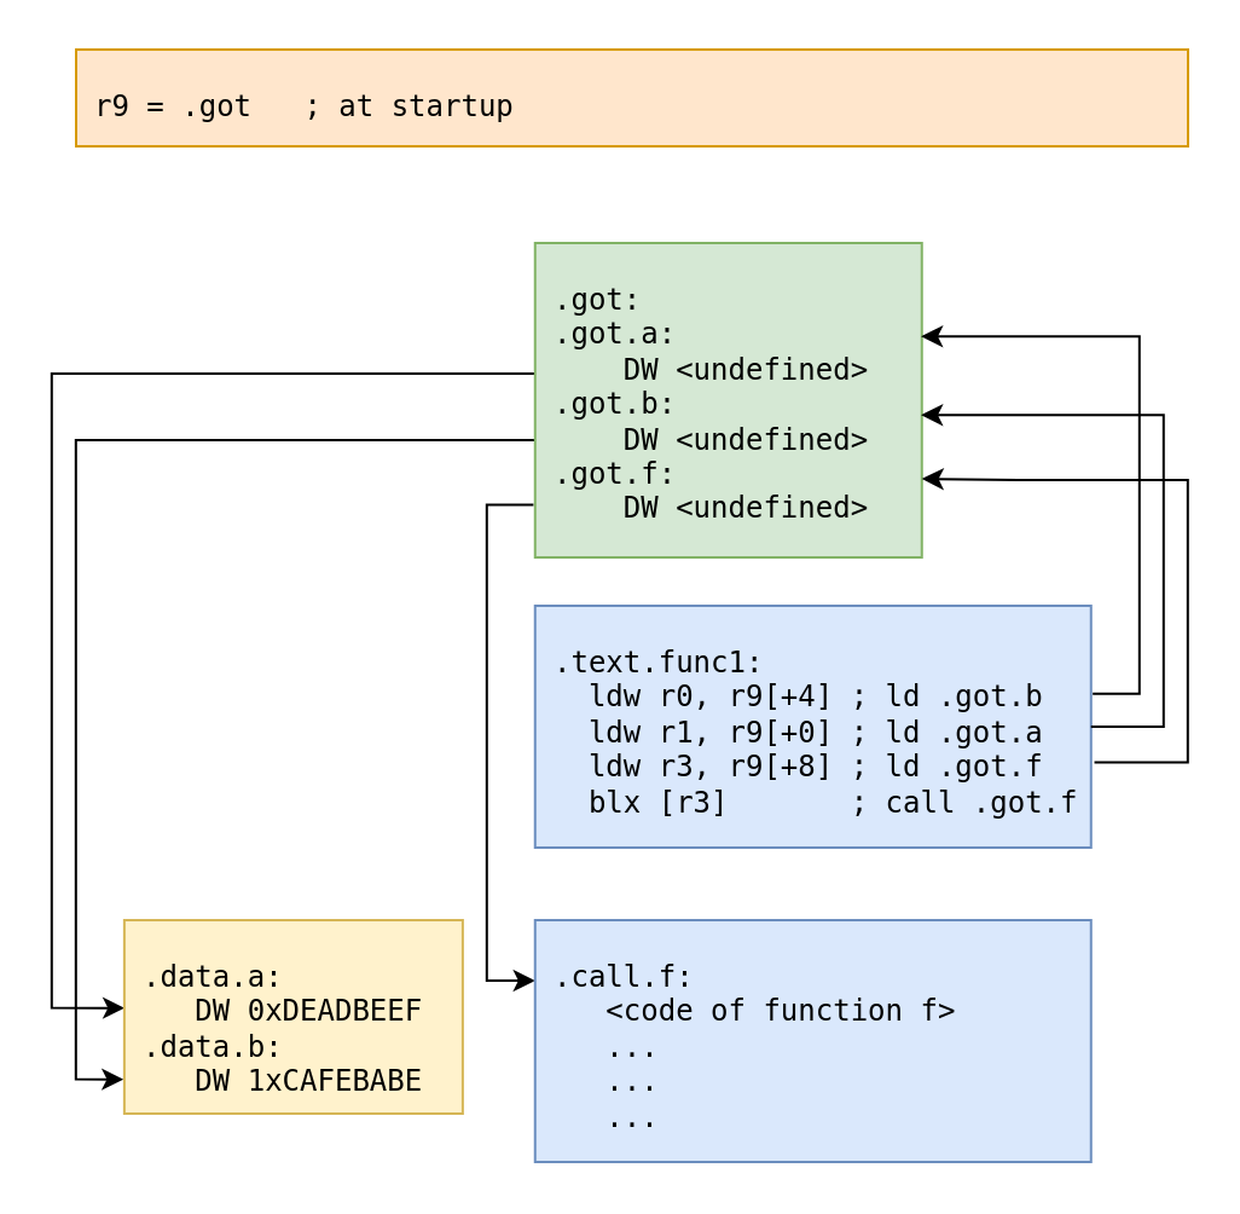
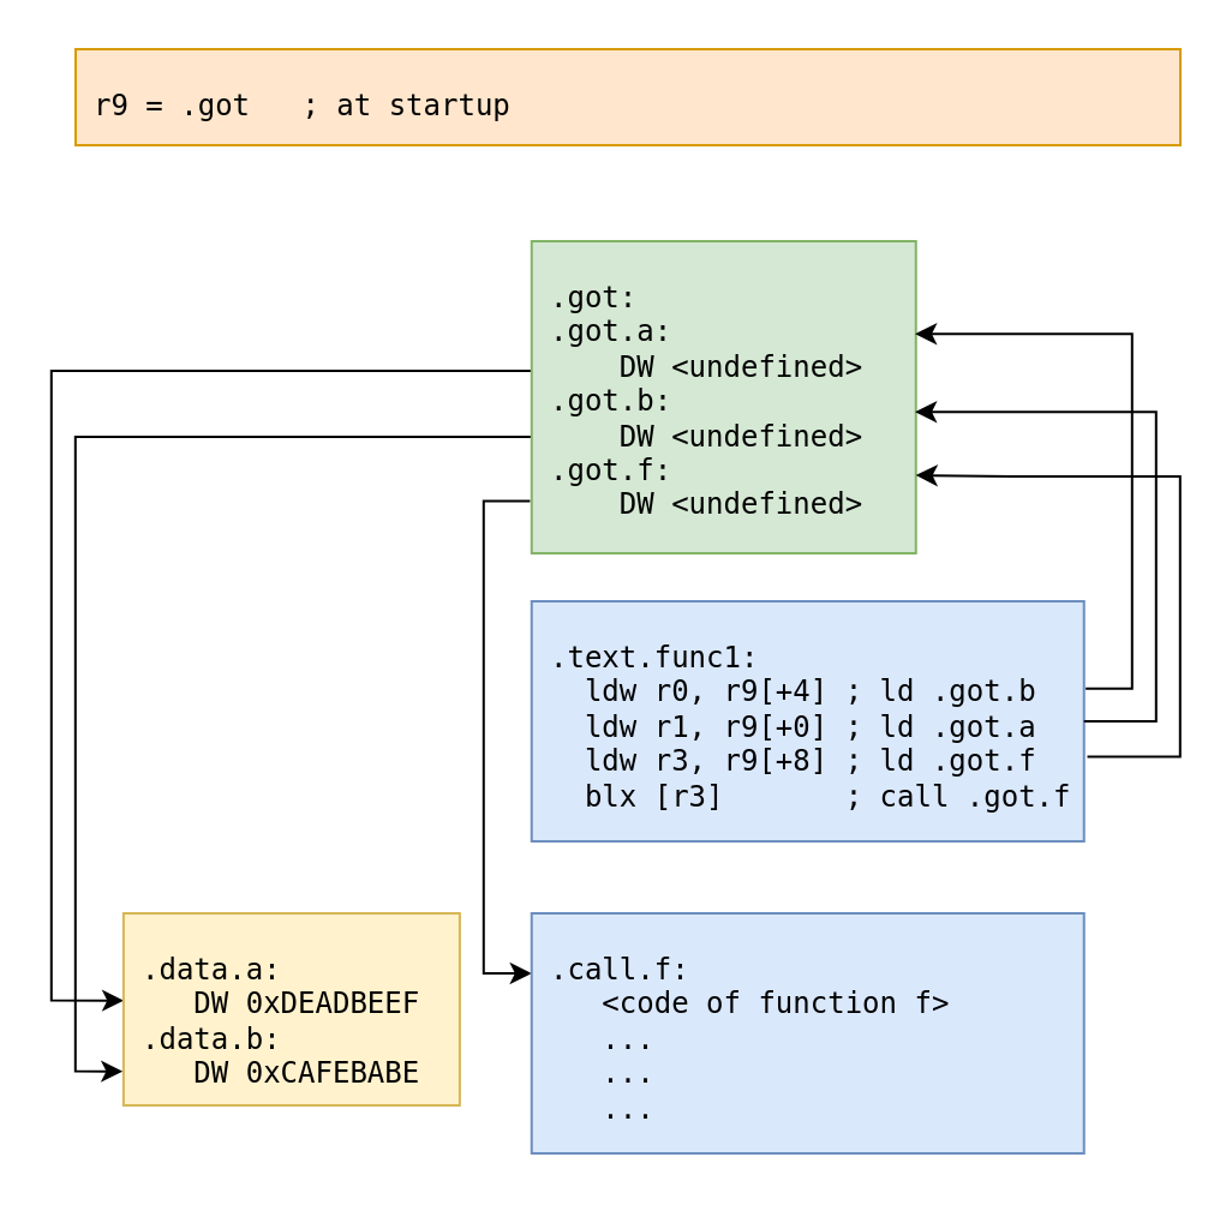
  <mxCell id="0" />
  <mxCell id="1" parent="0" />
  <mxCell id="2" style="edgeStyle=orthogonalEdgeStyle;rounded=0;orthogonalLoop=1;jettySize=auto;html=1;exitX=-0.004;exitY=0.833;exitDx=0;exitDy=0;entryX=0;entryY=0.25;entryDx=0;entryDy=0;exitPerimeter=0;" edge="1" parent="1" source="5" target="8"><mxGeometry relative="1" as="geometry" /></mxCell>
  <mxCell id="3" style="edgeStyle=orthogonalEdgeStyle;rounded=0;orthogonalLoop=1;jettySize=auto;html=1;exitX=-0.002;exitY=0.627;exitDx=0;exitDy=0;entryX=-0.002;entryY=0.823;entryDx=0;entryDy=0;entryPerimeter=0;exitPerimeter=0;" edge="1" parent="1" source="5" target="12"><mxGeometry relative="1" as="geometry" /></mxCell>
  <mxCell id="4" style="edgeStyle=orthogonalEdgeStyle;rounded=0;orthogonalLoop=1;jettySize=auto;html=1;exitX=-0.002;exitY=0.415;exitDx=0;exitDy=0;entryX=0.001;entryY=0.454;entryDx=0;entryDy=0;entryPerimeter=0;exitPerimeter=0;" edge="1" parent="1" source="5" target="12"><mxGeometry relative="1" as="geometry"><Array as="points"><mxPoint x="20.94" y="154" /><mxPoint x="20.94" y="416" /><mxPoint x="50.94" y="416" /></Array></mxGeometry></mxCell>
  <mxCell id="5" value="&lt;pre&gt;.got:&lt;br&gt;.got.a:&lt;br&gt;&amp;nbsp; &amp;nbsp; DW &amp;lt;undefined&amp;gt;&lt;br&gt;.got.b:&lt;br&gt;&amp;nbsp; &amp;nbsp; DW &amp;lt;undefined&amp;gt;&lt;br&gt;.got.f:&lt;br&gt;&amp;nbsp; &amp;nbsp; DW &amp;lt;undefined&amp;gt;&lt;/pre&gt;" style="rounded=0;whiteSpace=wrap;html=1;align=left;verticalAlign=top;spacing=0;spacingLeft=8;spacingTop=0;fillColor=#d5e8d4;strokeColor=#82b366;" vertex="1" parent="1"><mxGeometry x="220.88" y="100" width="160" height="130" as="geometry" /></mxCell>
  <mxCell id="6" style="edgeStyle=orthogonalEdgeStyle;rounded=0;orthogonalLoop=1;jettySize=auto;html=1;exitX=1.006;exitY=0.648;exitDx=0;exitDy=0;entryX=1;entryY=0.75;entryDx=0;entryDy=0;exitPerimeter=0;" edge="1" parent="1" source="7" target="5"><mxGeometry relative="1" as="geometry"><Array as="points"><mxPoint x="490.94" y="315" /><mxPoint x="490.94" y="198" /><mxPoint x="420.94" y="198" /></Array></mxGeometry></mxCell>
  <mxCell id="7" value="&lt;pre&gt;.text.func1:&lt;br&gt;  ldw r0, r9[+4] ; ld .got.b&lt;br/&gt;  ldw r1, r9[+0] ; ld .got.a&lt;br/&gt;  ldw r3, r9[+8] ; ld .got.f&lt;br/&gt;  blx [r3]       ; call .got.f&lt;/pre&gt;" style="rounded=0;whiteSpace=wrap;html=1;align=left;verticalAlign=top;spacing=0;spacingLeft=8;spacingTop=0;fillColor=#dae8fc;strokeColor=#6c8ebf;" vertex="1" parent="1"><mxGeometry x="220.88" y="250" width="230" height="100" as="geometry" /></mxCell>
  <mxCell id="8" value="&lt;pre&gt;.call.f:&lt;br/&gt;   &amp;lt;code of function f&amp;gt;&lt;br/&gt;   ...&lt;br/&gt;   ...&lt;br/&gt;   ...&lt;br/&gt;&lt;/pre&gt;" style="rounded=0;whiteSpace=wrap;html=1;align=left;verticalAlign=top;spacing=0;spacingLeft=8;spacingTop=0;fillColor=#dae8fc;strokeColor=#6c8ebf;" vertex="1" parent="1"><mxGeometry x="220.88" y="380" width="230" height="100" as="geometry" /></mxCell>
  <mxCell id="9" value="&lt;pre&gt;r9 = .got   ; at startup&lt;/pre&gt;" style="rounded=0;whiteSpace=wrap;html=1;align=left;verticalAlign=top;spacing=0;spacingLeft=8;spacingTop=0;fillColor=#ffe6cc;strokeColor=#d79b00;" vertex="1" parent="1"><mxGeometry x="31" y="20" width="460" height="40" as="geometry" /></mxCell>
  <mxCell id="10" style="edgeStyle=orthogonalEdgeStyle;rounded=0;orthogonalLoop=1;jettySize=auto;html=1;exitX=1.003;exitY=0.364;exitDx=0;exitDy=0;entryX=0.998;entryY=0.297;entryDx=0;entryDy=0;entryPerimeter=0;exitPerimeter=0;" edge="1" parent="1" source="7" target="5"><mxGeometry relative="1" as="geometry" /></mxCell>
  <mxCell id="11" style="edgeStyle=orthogonalEdgeStyle;rounded=0;orthogonalLoop=1;jettySize=auto;html=1;exitX=1;exitY=0.5;exitDx=0;exitDy=0;entryX=0.998;entryY=0.547;entryDx=0;entryDy=0;entryPerimeter=0;" edge="1" parent="1" source="7" target="5"><mxGeometry relative="1" as="geometry"><Array as="points"><mxPoint x="480.94" y="300" /><mxPoint x="480.94" y="171" /></Array></mxGeometry></mxCell>
- <mxCell id="12" value="&lt;pre&gt;.data.a:&lt;br/&gt;   DW 0xDEADBEEF&lt;br/&gt;.data.b:&lt;br/&gt;   DW 1xCAFEBABE&lt;/pre&gt;" style="rounded=0;whiteSpace=wrap;html=1;align=left;verticalAlign=top;spacing=0;spacingLeft=8;spacingTop=0;fillColor=#fff2cc;strokeColor=#d6b656;" vertex="1" parent="1"><mxGeometry x="50.94" y="380" width="140" height="80" as="geometry" /></mxCell>
+ <mxCell id="12" value="&lt;pre&gt;.data.a:&lt;br/&gt;   DW 0xDEADBEEF&lt;br/&gt;.data.b:&lt;br/&gt;   DW 0xCAFEBABE&lt;/pre&gt;" style="rounded=0;whiteSpace=wrap;html=1;align=left;verticalAlign=top;spacing=0;spacingLeft=8;spacingTop=0;fillColor=#fff2cc;strokeColor=#d6b656;" vertex="1" parent="1"><mxGeometry x="50.94" y="380" width="140" height="80" as="geometry" /></mxCell>
